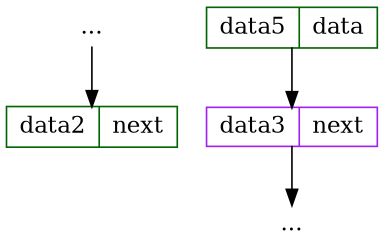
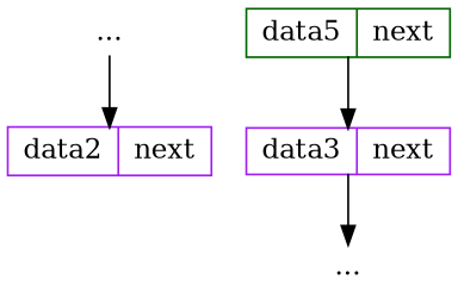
  digraph {
    node [color=purple shape=record]
    n1 [color=darkgreen height=.1 label="..." shape=plaintext]
-   n2 [color=darkgreen height=.1 label="data2|next"]
+   n2 [height=.1 label="data2|next"]
    n3 [height=.1 label="data3|next"]
    n4 [height=.1 label="..." shape=plaintext]
-   n5 [color=darkgreen height=.1 label="data5|data"]
+   n5 [color=darkgreen height=.1 label="data5|next"]
    n1 -> n2
    n3 -> n4
    n5 -> n3
  }
